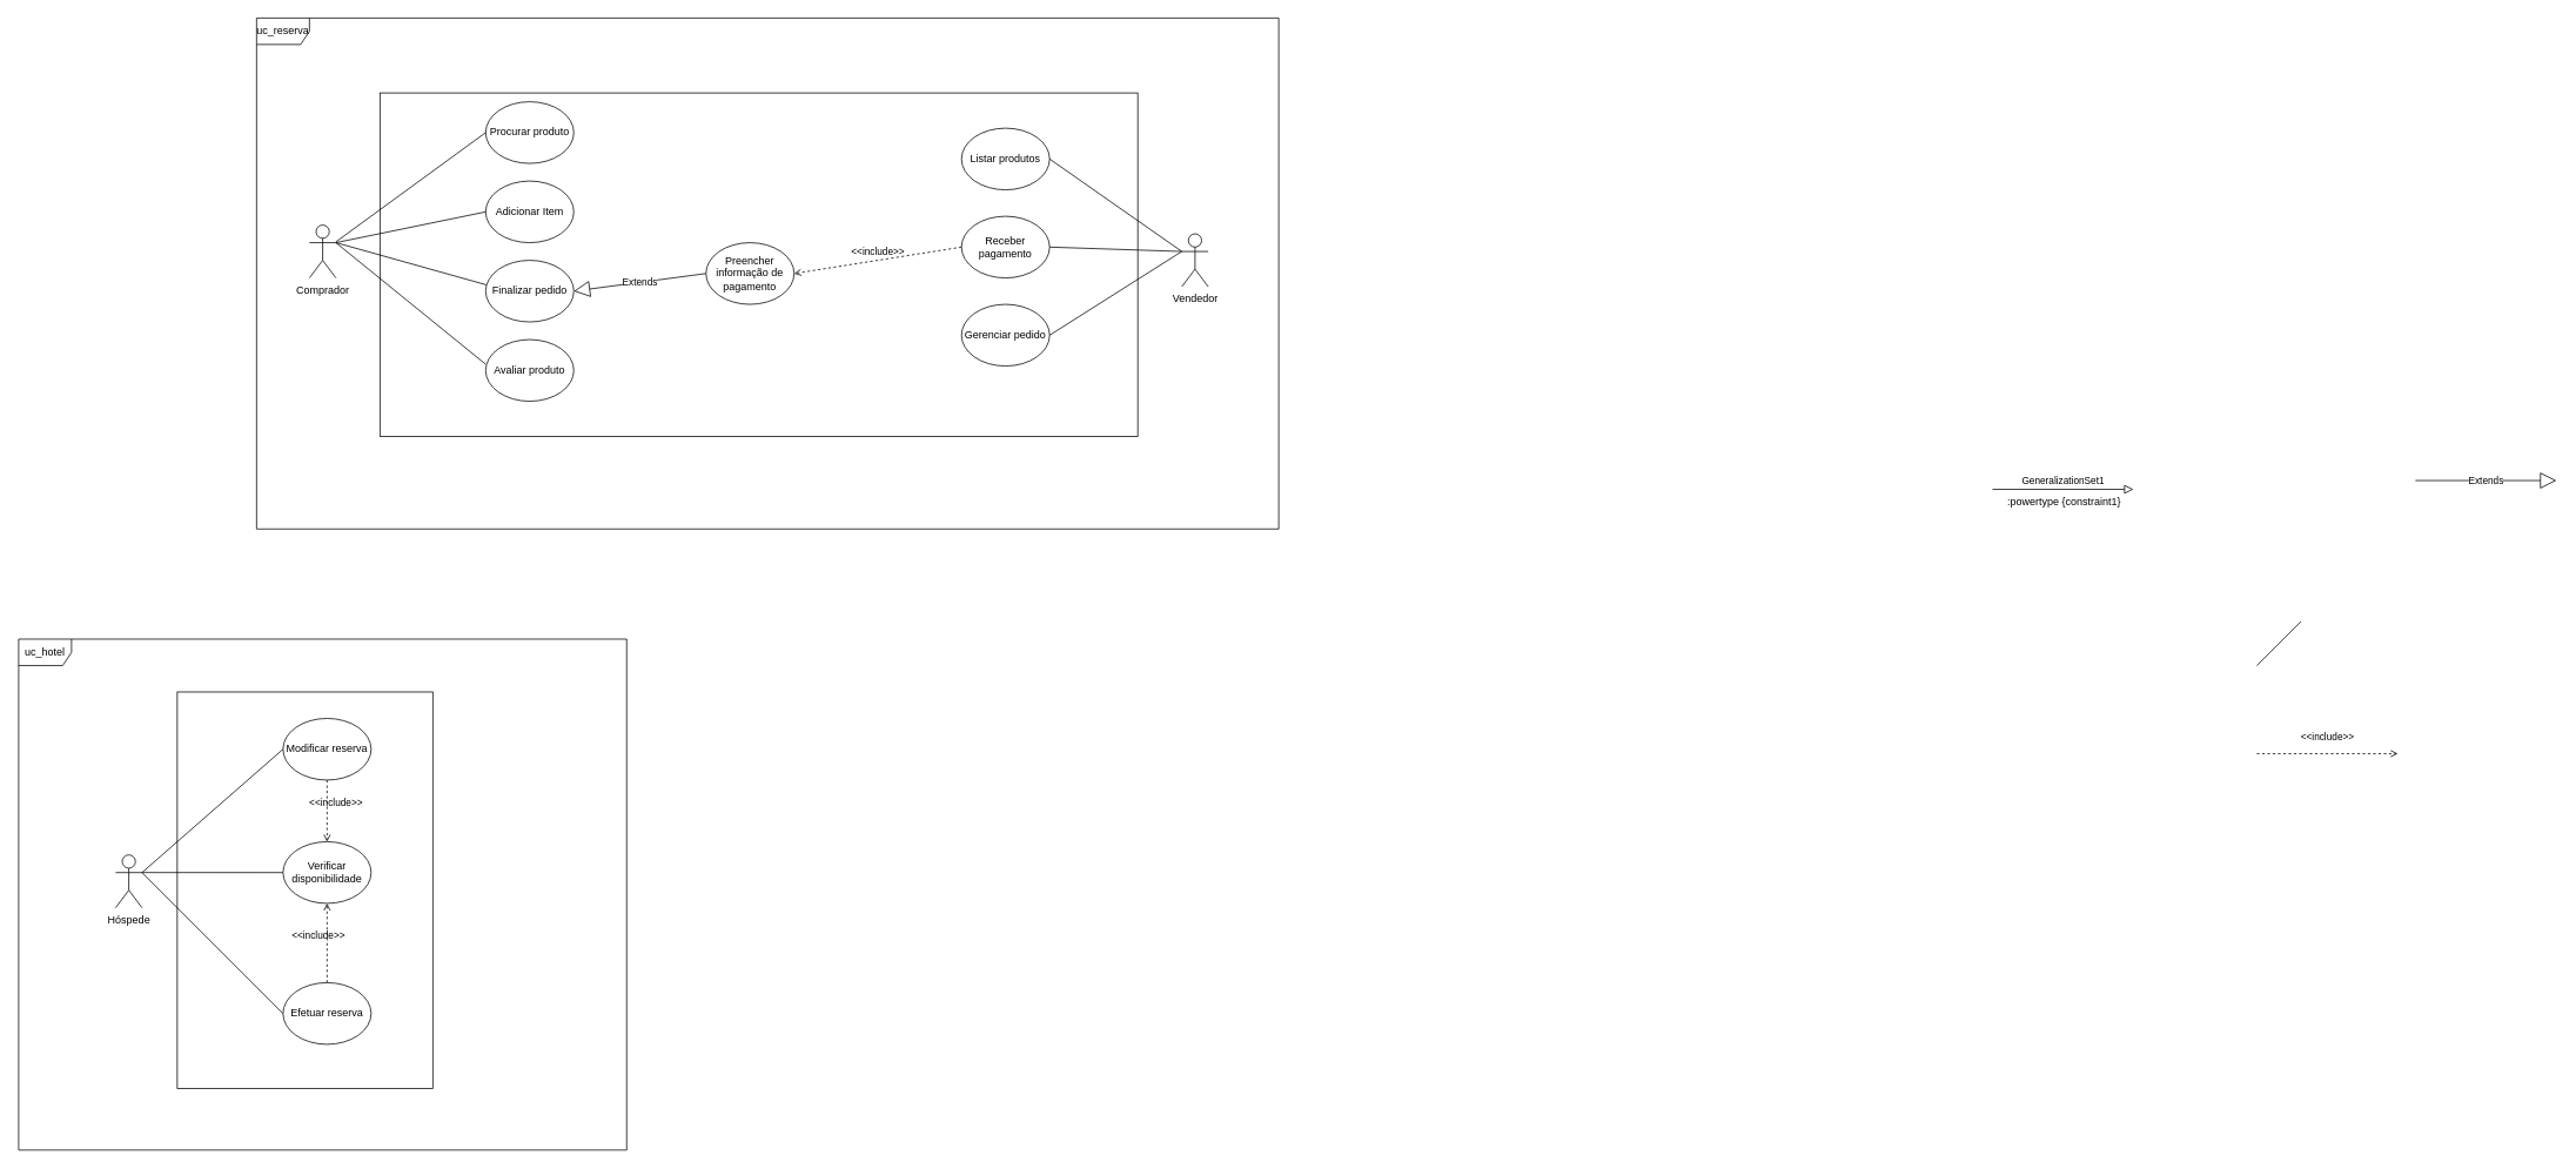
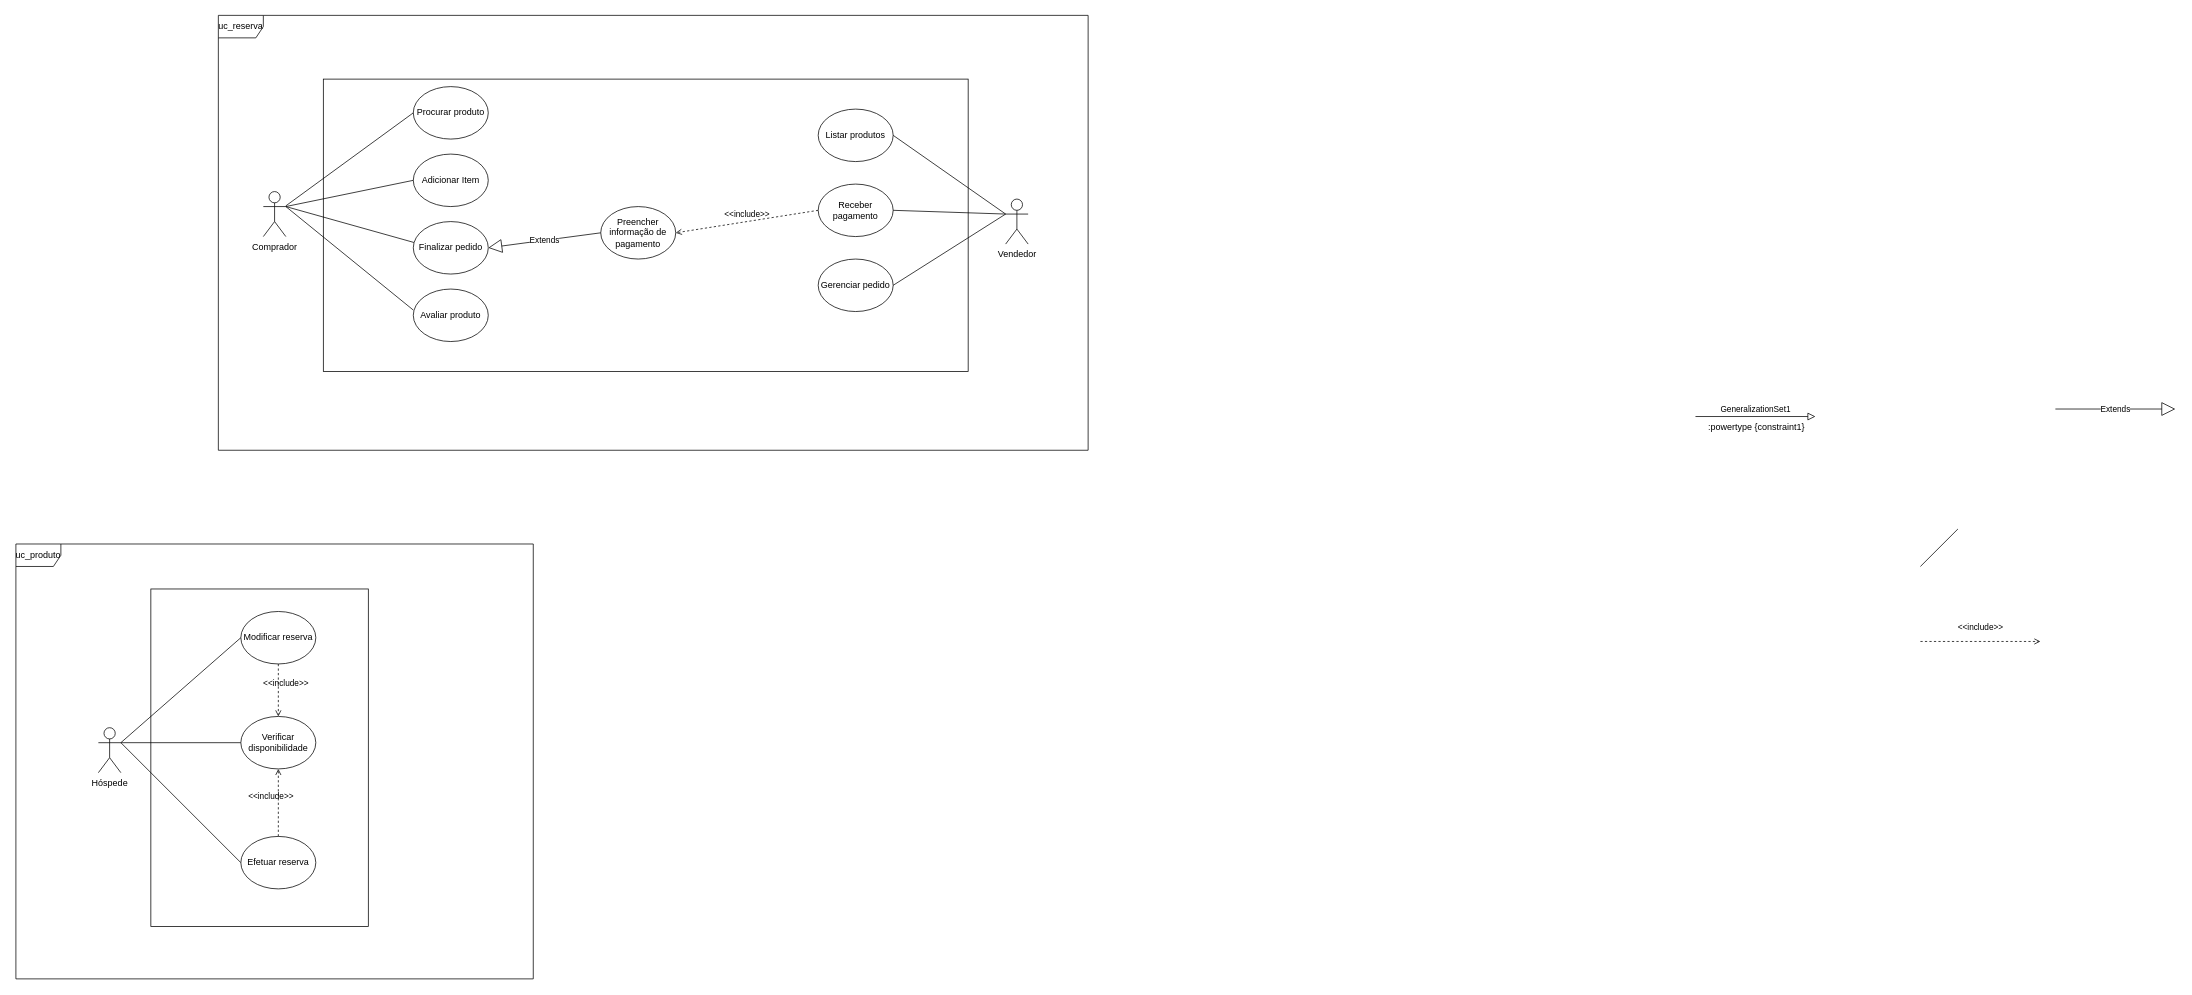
  <mxCell id="0" />
  <mxCell id="1" parent="0" />
  <mxCell id="2" value="" style="rounded=0;whiteSpace=wrap;html=1;" vertex="1" parent="1"><mxGeometry x="430" width="860" height="390" as="geometry" y="105" /></mxCell>
  <mxCell id="3" value="" style="rounded=0;whiteSpace=wrap;html=1;" vertex="1" parent="1"><mxGeometry x="200" y="785" width="290" height="450" as="geometry" /></mxCell>
  <mxCell id="4" value="Comprador" style="shape=umlActor;verticalLabelPosition=bottom;verticalAlign=top;html=1;outlineConnect=0;" vertex="1" parent="1"><mxGeometry x="350" y="255" width="30" height="60" as="geometry" /></mxCell>
  <mxCell id="5" value="Procurar produto" style="ellipse;whiteSpace=wrap;html=1;" vertex="1" parent="1"><mxGeometry x="550" y="115" width="100" height="70" as="geometry" /></mxCell>
  <mxCell id="6" value="" style="endArrow=none;html=1;rounded=0;" edge="1" parent="1"><mxGeometry width="50" height="50" relative="1" as="geometry"><mxPoint x="2560" y="755" as="sourcePoint" /><mxPoint x="2610" y="705" as="targetPoint" /></mxGeometry></mxCell>
  <mxCell id="7" value="&amp;lt;&amp;lt;include&amp;gt;&amp;gt;" style="html=1;verticalAlign=bottom;labelBackgroundColor=none;endArrow=open;endFill=0;dashed=1;rounded=0;exitX=0;exitY=0.5;exitDx=0;exitDy=0;entryX=1;entryY=0.5;entryDx=0;entryDy=0;" edge="1" parent="1" source="16" target="25"><mxGeometry width="160" relative="1" as="geometry"><mxPoint x="920" y="435" as="sourcePoint" /><mxPoint x="1080" y="435" as="targetPoint" /></mxGeometry></mxCell>
  <mxCell id="8" value="Extends" style="endArrow=block;endSize=16;endFill=0;html=1;rounded=0;" edge="1" parent="1"><mxGeometry width="160" relative="1" as="geometry"><mxPoint x="2740" y="545" as="sourcePoint" /><mxPoint x="2900" y="545" as="targetPoint" /></mxGeometry></mxCell>
  <mxCell id="9" value="GeneralizationSet1" style="endArrow=block;html=1;rounded=0;align=center;verticalAlign=bottom;endFill=0;labelBackgroundColor=none;endSize=8;" edge="1" parent="1"><mxGeometry relative="1" as="geometry"><mxPoint x="2260" y="555" as="sourcePoint" /><mxPoint x="2420" y="555" as="targetPoint" /></mxGeometry></mxCell>
  <mxCell id="10" value=":powertype {constraint1}" style="resizable=0;html=1;align=center;verticalAlign=top;labelBackgroundColor=none;" connectable="0" vertex="1" parent="9"><mxGeometry relative="1" as="geometry" /></mxCell>
  <mxCell id="11" value="Vendedor" style="shape=umlActor;verticalLabelPosition=bottom;verticalAlign=top;html=1;outlineConnect=0;" vertex="1" parent="1"><mxGeometry x="1340" y="265" width="30" height="60" as="geometry" /></mxCell>
  <mxCell id="12" value="Avaliar produto" style="ellipse;whiteSpace=wrap;html=1;" vertex="1" parent="1"><mxGeometry x="550" y="385" width="100" height="70" as="geometry" /></mxCell>
  <mxCell id="13" value="Finalizar pedido" style="ellipse;whiteSpace=wrap;html=1;" vertex="1" parent="1"><mxGeometry x="550" y="295" width="100" height="70" as="geometry" /></mxCell>
  <mxCell id="14" value="Adicionar Item" style="ellipse;whiteSpace=wrap;html=1;" vertex="1" parent="1"><mxGeometry x="550" y="205" width="100" height="70" as="geometry" /></mxCell>
  <mxCell id="15" value="Listar produtos" style="ellipse;whiteSpace=wrap;html=1;" vertex="1" parent="1"><mxGeometry x="1090" y="145" width="100" height="70" as="geometry" /></mxCell>
  <mxCell id="16" value="Receber pagamento" style="ellipse;whiteSpace=wrap;html=1;" vertex="1" parent="1"><mxGeometry x="1090" y="245" width="100" height="70" as="geometry" /></mxCell>
  <mxCell id="17" value="Gerenciar pedido" style="ellipse;whiteSpace=wrap;html=1;" vertex="1" parent="1"><mxGeometry x="1090" y="345" width="100" height="70" as="geometry" /></mxCell>
  <mxCell id="18" value="" style="endArrow=none;html=1;rounded=0;entryX=0;entryY=0.5;entryDx=0;entryDy=0;" edge="1" parent="1" source="4" target="5"><mxGeometry width="50" height="50" relative="1" as="geometry"><mxPoint x="480" y="235" as="sourcePoint" /><mxPoint x="500" y="185" as="targetPoint" /></mxGeometry></mxCell>
  <mxCell id="19" value="" style="endArrow=none;html=1;rounded=0;exitX=1;exitY=0.333;exitDx=0;exitDy=0;exitPerimeter=0;entryX=0;entryY=0.5;entryDx=0;entryDy=0;" edge="1" parent="1" source="4" target="14"><mxGeometry width="50" height="50" relative="1" as="geometry"><mxPoint x="490" y="245" as="sourcePoint" /><mxPoint x="540" y="195" as="targetPoint" /></mxGeometry></mxCell>
  <mxCell id="20" value="" style="endArrow=none;html=1;rounded=0;entryX=0.008;entryY=0.398;entryDx=0;entryDy=0;entryPerimeter=0;exitX=1;exitY=0.333;exitDx=0;exitDy=0;exitPerimeter=0;" edge="1" parent="1" source="4" target="13"><mxGeometry width="50" height="50" relative="1" as="geometry"><mxPoint x="460" y="235" as="sourcePoint" /><mxPoint x="530" y="235" as="targetPoint" /></mxGeometry></mxCell>
  <mxCell id="21" value="" style="endArrow=none;html=1;rounded=0;entryX=0.008;entryY=0.398;entryDx=0;entryDy=0;entryPerimeter=0;exitX=1;exitY=0.333;exitDx=0;exitDy=0;exitPerimeter=0;" edge="1" parent="1" source="4"><mxGeometry width="50" height="50" relative="1" as="geometry"><mxPoint x="459" y="325" as="sourcePoint" /><mxPoint x="550" y="413" as="targetPoint" /></mxGeometry></mxCell>
  <mxCell id="22" value="" style="endArrow=none;html=1;rounded=0;entryX=0;entryY=0.333;entryDx=0;entryDy=0;entryPerimeter=0;exitX=1;exitY=0.5;exitDx=0;exitDy=0;" edge="1" parent="1" source="17" target="11"><mxGeometry width="50" height="50" relative="1" as="geometry"><mxPoint x="1190" y="376" as="sourcePoint" /><mxPoint x="1281" y="464" as="targetPoint" /></mxGeometry></mxCell>
  <mxCell id="23" value="" style="endArrow=none;html=1;rounded=0;entryX=0;entryY=0.333;entryDx=0;entryDy=0;entryPerimeter=0;exitX=1;exitY=0.5;exitDx=0;exitDy=0;" edge="1" parent="1" source="15" target="11"><mxGeometry width="50" height="50" relative="1" as="geometry"><mxPoint x="1180" y="210" as="sourcePoint" /><mxPoint x="1310" as="targetPoint" y="105" /></mxGeometry></mxCell>
  <mxCell id="24" value="" style="endArrow=none;html=1;rounded=0;entryX=0;entryY=0.333;entryDx=0;entryDy=0;entryPerimeter=0;exitX=1;exitY=0.5;exitDx=0;exitDy=0;" edge="1" parent="1" source="16" target="11"><mxGeometry width="50" height="50" relative="1" as="geometry"><mxPoint x="1210" y="292.5" as="sourcePoint" /><mxPoint x="1340" y="187.5" as="targetPoint" /></mxGeometry></mxCell>
  <mxCell id="25" value="Preencher informação de pagamento" style="ellipse;whiteSpace=wrap;html=1;" vertex="1" parent="1"><mxGeometry x="800" y="275" width="100" height="70" as="geometry" /></mxCell>
  <mxCell id="26" value="&amp;lt;&amp;lt;include&amp;gt;&amp;gt;" style="html=1;verticalAlign=bottom;labelBackgroundColor=none;endArrow=open;endFill=0;dashed=1;rounded=0;" edge="1" parent="1"><mxGeometry y="10" width="160" relative="1" as="geometry"><mxPoint x="2560" y="855" as="sourcePoint" /><mxPoint x="2720" y="855" as="targetPoint" /><mxPoint as="offset" /></mxGeometry></mxCell>
  <mxCell id="27" value="Extends" style="endArrow=block;endSize=16;endFill=0;html=1;rounded=0;exitX=0;exitY=0.5;exitDx=0;exitDy=0;entryX=1;entryY=0.5;entryDx=0;entryDy=0;" edge="1" parent="1" source="25" target="13"><mxGeometry width="160" relative="1" as="geometry"><mxPoint x="660" y="379.41" as="sourcePoint" /><mxPoint x="710" y="385" as="targetPoint" /></mxGeometry></mxCell>
  <mxCell id="28" value="Hóspede" style="shape=umlActor;verticalLabelPosition=bottom;verticalAlign=top;html=1;outlineConnect=0;" vertex="1" parent="1"><mxGeometry x="130" y="970" width="30" height="60" as="geometry" /></mxCell>
  <mxCell id="29" value="Verificar disponibilidade" style="ellipse;whiteSpace=wrap;html=1;" vertex="1" parent="1"><mxGeometry x="320" y="955" width="100" height="70" as="geometry" /></mxCell>
  <mxCell id="30" value="Efetuar reserva" style="ellipse;whiteSpace=wrap;html=1;" vertex="1" parent="1"><mxGeometry x="320" y="1115" width="100" height="70" as="geometry" /></mxCell>
  <mxCell id="31" value="Modificar reserva" style="ellipse;whiteSpace=wrap;html=1;" vertex="1" parent="1"><mxGeometry x="320" y="815" width="100" height="70" as="geometry" /></mxCell>
  <mxCell id="32" value="" style="endArrow=none;html=1;rounded=0;exitX=1;exitY=0.333;exitDx=0;exitDy=0;exitPerimeter=0;entryX=0;entryY=0.5;entryDx=0;entryDy=0;" edge="1" parent="1" source="28" target="31"><mxGeometry width="50" height="50" relative="1" as="geometry"><mxPoint x="170" y="985" as="sourcePoint" /><mxPoint x="220" y="935" as="targetPoint" /></mxGeometry></mxCell>
  <mxCell id="33" value="" style="endArrow=none;html=1;rounded=0;exitX=1;exitY=0.333;exitDx=0;exitDy=0;exitPerimeter=0;entryX=0;entryY=0.5;entryDx=0;entryDy=0;" edge="1" parent="1" source="28" target="30"><mxGeometry width="50" height="50" relative="1" as="geometry"><mxPoint x="170" y="1000" as="sourcePoint" /><mxPoint x="330" y="860" as="targetPoint" /></mxGeometry></mxCell>
  <mxCell id="34" value="" style="endArrow=none;html=1;rounded=0;exitX=1;exitY=0.333;exitDx=0;exitDy=0;exitPerimeter=0;entryX=0;entryY=0.5;entryDx=0;entryDy=0;" edge="1" parent="1" source="28" target="29"><mxGeometry width="50" height="50" relative="1" as="geometry"><mxPoint x="180" y="1010" as="sourcePoint" /><mxPoint x="340" y="870" as="targetPoint" /></mxGeometry></mxCell>
  <mxCell id="35" value="&amp;lt;&amp;lt;include&amp;gt;&amp;gt;" style="html=1;verticalAlign=bottom;labelBackgroundColor=none;endArrow=open;endFill=0;dashed=1;rounded=0;exitX=0.5;exitY=1;exitDx=0;exitDy=0;entryX=0.5;entryY=0;entryDx=0;entryDy=0;" edge="1" parent="1" source="31" target="29"><mxGeometry y="10" width="160" relative="1" as="geometry"><mxPoint x="690" y="865" as="sourcePoint" /><mxPoint x="850" y="865" as="targetPoint" /><mxPoint as="offset" /></mxGeometry></mxCell>
  <mxCell id="36" value="&amp;lt;&amp;lt;include&amp;gt;&amp;gt;" style="html=1;verticalAlign=bottom;labelBackgroundColor=none;endArrow=open;endFill=0;dashed=1;rounded=0;exitX=0.5;exitY=0;exitDx=0;exitDy=0;entryX=0.5;entryY=1;entryDx=0;entryDy=0;" edge="1" parent="1" source="30" target="29"><mxGeometry y="10" width="160" relative="1" as="geometry"><mxPoint x="380" y="1105" as="sourcePoint" /><mxPoint x="540" y="1105" as="targetPoint" /><mxPoint as="offset" /></mxGeometry></mxCell>
- <mxCell id="37" value="uc_hotel" style="shape=umlFrame;whiteSpace=wrap;html=1;pointerEvents=0;" vertex="1" parent="1"><mxGeometry x="20" y="725" width="690" height="580" as="geometry" /></mxCell>
+ <mxCell id="37" value="uc_produto" style="shape=umlFrame;whiteSpace=wrap;html=1;pointerEvents=0;" vertex="1" parent="1"><mxGeometry x="20" y="725" width="690" height="580" as="geometry" /></mxCell>
  <mxCell id="38" value="uc_reserva" style="shape=umlFrame;whiteSpace=wrap;html=1;pointerEvents=0;" vertex="1" parent="1"><mxGeometry y="20" width="1160" height="580" as="geometry" x="290" /></mxCell>
